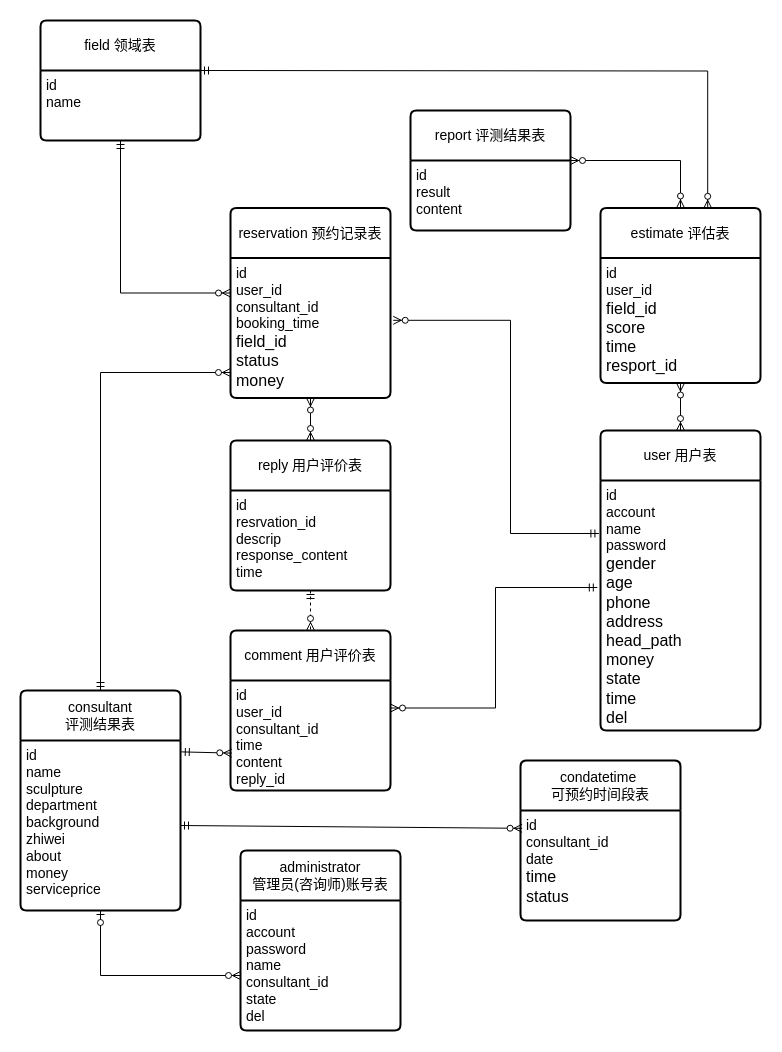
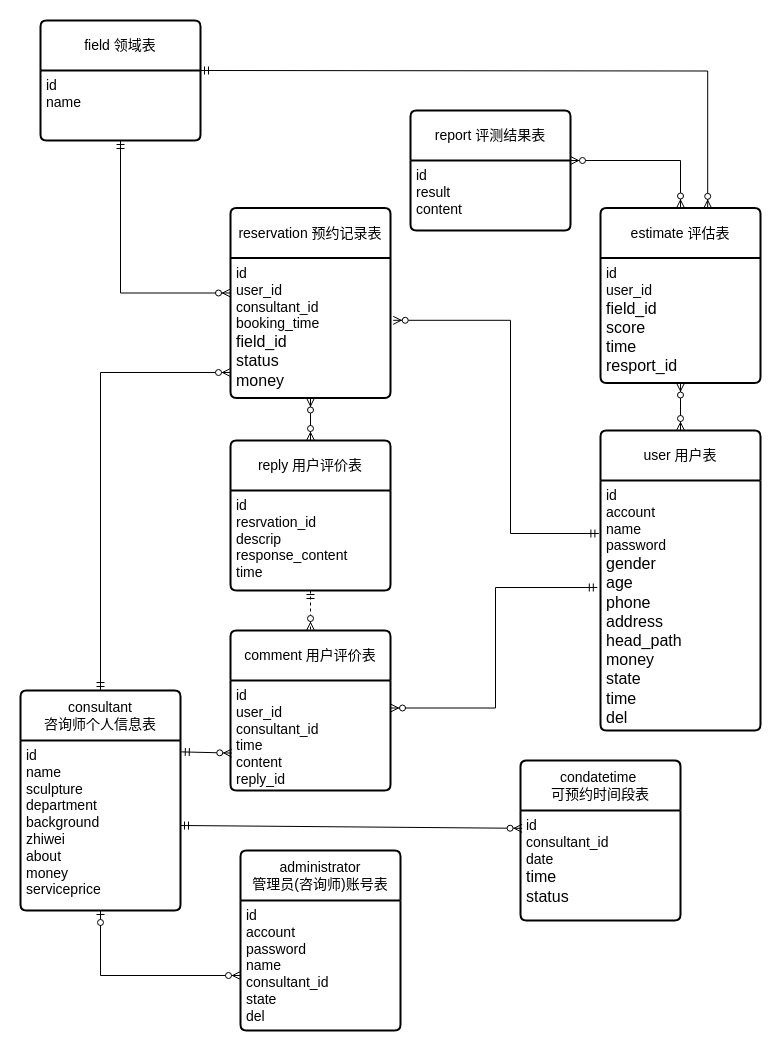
  <mxCell id="0" />
  <mxCell id="1" parent="0" />
  <mxCell id="2" style="edgeStyle=none;rounded=0;orthogonalLoop=1;jettySize=auto;html=1;" edge="1" parent="1" source="24" target="23"><mxGeometry relative="1" as="geometry" /></mxCell>
  <mxCell id="3" value="field 领域表" style="swimlane;childLayout=stackLayout;horizontal=1;startSize=50;horizontalStack=0;rounded=1;fontSize=14;fontStyle=0;strokeWidth=2;resizeParent=0;resizeLast=1;shadow=0;dashed=0;align=center;arcSize=4;whiteSpace=wrap;html=1;" vertex="1" parent="1"><mxGeometry x="40" width="160" height="120" as="geometry" y="20" /></mxCell>
  <mxCell id="4" value="&lt;font style=&quot;font-size: 14px;&quot;&gt;id&lt;br&gt;name&lt;/font&gt;" style="align=left;strokeColor=none;fillColor=none;spacingLeft=4;fontSize=12;verticalAlign=top;resizable=0;rotatable=0;part=1;html=1;" vertex="1" parent="3"><mxGeometry y="50" width="160" height="70" as="geometry" /></mxCell>
  <mxCell id="5" style="edgeStyle=orthogonalEdgeStyle;rounded=0;orthogonalLoop=1;jettySize=auto;html=1;exitX=0.5;exitY=1;exitDx=0;exitDy=0;" edge="1" parent="3" source="4" target="4"><mxGeometry relative="1" as="geometry" /></mxCell>
  <mxCell id="6" value="reservation 预约记录表" style="swimlane;childLayout=stackLayout;horizontal=1;startSize=50;horizontalStack=0;rounded=1;fontSize=14;fontStyle=0;strokeWidth=2;resizeParent=0;resizeLast=1;shadow=0;dashed=0;align=center;arcSize=4;whiteSpace=wrap;html=1;" vertex="1" parent="1"><mxGeometry x="230" y="207.5" width="160" height="190" as="geometry" /></mxCell>
  <mxCell id="7" value="&lt;font style=&quot;font-size: 14px;&quot;&gt;id&lt;br&gt;user_id&lt;br&gt;consultant_id&lt;br&gt;booking_time&lt;/font&gt;&lt;div&gt;&lt;font size=&quot;3&quot;&gt;field_id&lt;br&gt;status&lt;br&gt;money&lt;/font&gt;&lt;/div&gt;" style="align=left;strokeColor=none;fillColor=none;spacingLeft=4;fontSize=12;verticalAlign=top;resizable=0;rotatable=0;part=1;html=1;" vertex="1" parent="6"><mxGeometry y="50" width="160" height="140" as="geometry" /></mxCell>
  <mxCell id="8" value="estimate 评估表" style="swimlane;childLayout=stackLayout;horizontal=1;startSize=50;horizontalStack=0;rounded=1;fontSize=14;fontStyle=0;strokeWidth=2;resizeParent=0;resizeLast=1;shadow=0;dashed=0;align=center;arcSize=4;whiteSpace=wrap;html=1;" vertex="1" parent="1"><mxGeometry x="600" y="207.5" width="160" height="175" as="geometry" /></mxCell>
  <mxCell id="9" value="&lt;font style=&quot;font-size: 14px;&quot;&gt;id&lt;br&gt;user_id&lt;br&gt;&lt;/font&gt;&lt;div&gt;&lt;font size=&quot;3&quot;&gt;field_id&lt;br&gt;score&lt;br&gt;time&lt;br&gt;resport_id&lt;/font&gt;&lt;/div&gt;" style="align=left;strokeColor=none;fillColor=none;spacingLeft=4;fontSize=12;verticalAlign=top;resizable=0;rotatable=0;part=1;html=1;" vertex="1" parent="8"><mxGeometry y="50" width="160" height="125" as="geometry" /></mxCell>
  <mxCell id="10" value="report 评测结果表" style="swimlane;childLayout=stackLayout;horizontal=1;startSize=50;horizontalStack=0;rounded=1;fontSize=14;fontStyle=0;strokeWidth=2;resizeParent=0;resizeLast=1;shadow=0;dashed=0;align=center;arcSize=4;whiteSpace=wrap;html=1;" vertex="1" parent="1"><mxGeometry x="410" y="110" width="160" height="120" as="geometry" /></mxCell>
  <mxCell id="11" value="&lt;font style=&quot;font-size: 14px;&quot;&gt;id&lt;br&gt;result&lt;br&gt;content&lt;/font&gt;" style="align=left;strokeColor=none;fillColor=none;spacingLeft=4;fontSize=12;verticalAlign=top;resizable=0;rotatable=0;part=1;html=1;" vertex="1" parent="10"><mxGeometry y="50" width="160" height="70" as="geometry" /></mxCell>
  <mxCell id="12" style="edgeStyle=none;rounded=0;orthogonalLoop=1;jettySize=auto;html=1;exitX=0.5;exitY=1;exitDx=0;exitDy=0;" edge="1" parent="10" source="11" target="11"><mxGeometry relative="1" as="geometry" /></mxCell>
  <mxCell id="13" value="user 用户表" style="swimlane;childLayout=stackLayout;horizontal=1;startSize=50;horizontalStack=0;rounded=1;fontSize=14;fontStyle=0;strokeWidth=2;resizeParent=0;resizeLast=1;shadow=0;dashed=0;align=center;arcSize=4;whiteSpace=wrap;html=1;" vertex="1" parent="1"><mxGeometry x="600" y="430" width="160" height="300" as="geometry" /></mxCell>
  <mxCell id="14" value="&lt;font style=&quot;font-size: 14px;&quot;&gt;id&lt;br&gt;account&lt;br&gt;name&lt;br&gt;password&lt;/font&gt;&lt;div&gt;&lt;font size=&quot;3&quot;&gt;gender&lt;br&gt;age&lt;br&gt;phone&lt;/font&gt;&lt;/div&gt;&lt;div&gt;&lt;font size=&quot;3&quot;&gt;address&lt;/font&gt;&lt;/div&gt;&lt;div&gt;&lt;font size=&quot;3&quot;&gt;head_path&lt;br&gt;money&lt;br&gt;state&lt;br&gt;time&lt;br&gt;del&lt;/font&gt;&lt;/div&gt;" style="align=left;strokeColor=none;fillColor=none;spacingLeft=4;fontSize=12;verticalAlign=top;resizable=0;rotatable=0;part=1;html=1;" vertex="1" parent="13"><mxGeometry y="50" width="160" height="250" as="geometry" /></mxCell>
  <mxCell id="15" value="condatetime&amp;nbsp;&lt;div&gt;可预约时间段表&lt;/div&gt;" style="swimlane;childLayout=stackLayout;horizontal=1;startSize=50;horizontalStack=0;rounded=1;fontSize=14;fontStyle=0;strokeWidth=2;resizeParent=0;resizeLast=1;shadow=0;dashed=0;align=center;arcSize=4;whiteSpace=wrap;html=1;" vertex="1" parent="1"><mxGeometry x="520" y="760" width="160" height="160" as="geometry" /></mxCell>
  <mxCell id="16" value="&lt;font style=&quot;font-size: 14px;&quot;&gt;id&lt;br&gt;consultant_id&lt;br&gt;date&lt;br&gt;&lt;/font&gt;&lt;div&gt;&lt;font size=&quot;3&quot;&gt;time&lt;br&gt;status&lt;br&gt;&lt;br&gt;&lt;/font&gt;&lt;/div&gt;" style="align=left;strokeColor=none;fillColor=none;spacingLeft=4;fontSize=12;verticalAlign=top;resizable=0;rotatable=0;part=1;html=1;" vertex="1" parent="15"><mxGeometry y="50" width="160" height="110" as="geometry" /></mxCell>
  <mxCell id="17" style="edgeStyle=orthogonalEdgeStyle;rounded=0;orthogonalLoop=1;jettySize=auto;html=1;exitX=0.5;exitY=1;exitDx=0;exitDy=0;" edge="1" parent="15" source="16" target="16"><mxGeometry relative="1" as="geometry" /></mxCell>
  <mxCell id="18" style="edgeStyle=orthogonalEdgeStyle;rounded=0;orthogonalLoop=1;jettySize=auto;html=1;exitX=0.5;exitY=1;exitDx=0;exitDy=0;" edge="1" parent="15" source="16" target="16"><mxGeometry relative="1" as="geometry" /></mxCell>
  <mxCell id="19" value="reply 用户评价表" style="swimlane;childLayout=stackLayout;horizontal=1;startSize=50;horizontalStack=0;rounded=1;fontSize=14;fontStyle=0;strokeWidth=2;resizeParent=0;resizeLast=1;shadow=0;dashed=0;align=center;arcSize=4;whiteSpace=wrap;html=1;" vertex="1" parent="1"><mxGeometry x="230" y="440" width="160" height="150" as="geometry" /></mxCell>
  <mxCell id="20" value="&lt;font style=&quot;font-size: 14px;&quot;&gt;id&lt;br&gt;resrvation_id&lt;br&gt;descrip&lt;br&gt;response_content&lt;br&gt;time&lt;/font&gt;" style="align=left;strokeColor=none;fillColor=none;spacingLeft=4;fontSize=12;verticalAlign=top;resizable=0;rotatable=0;part=1;html=1;" vertex="1" parent="19"><mxGeometry y="50" width="160" height="100" as="geometry" /></mxCell>
  <mxCell id="21" value="comment 用户评价表" style="swimlane;childLayout=stackLayout;horizontal=1;startSize=50;horizontalStack=0;rounded=1;fontSize=14;fontStyle=0;strokeWidth=2;resizeParent=0;resizeLast=1;shadow=0;dashed=0;align=center;arcSize=4;whiteSpace=wrap;html=1;" vertex="1" parent="1"><mxGeometry x="230" y="630" width="160" height="160" as="geometry" /></mxCell>
  <mxCell id="22" value="&lt;font style=&quot;font-size: 14px;&quot;&gt;id&lt;br&gt;user_id&lt;br&gt;consultant_id&lt;br&gt;time&lt;br&gt;content&lt;br&gt;reply_id&lt;/font&gt;" style="align=left;strokeColor=none;fillColor=none;spacingLeft=4;fontSize=12;verticalAlign=top;resizable=0;rotatable=0;part=1;html=1;" vertex="1" parent="21"><mxGeometry y="50" width="160" height="110" as="geometry" /></mxCell>
  <mxCell id="23" value="administrator&lt;div&gt;管理员(咨询师)账号表&lt;/div&gt;" style="swimlane;childLayout=stackLayout;horizontal=1;startSize=50;horizontalStack=0;rounded=1;fontSize=14;fontStyle=0;strokeWidth=2;resizeParent=0;resizeLast=1;shadow=0;dashed=0;align=center;arcSize=4;whiteSpace=wrap;html=1;" vertex="1" parent="1"><mxGeometry x="240" y="850" width="160" height="180" as="geometry" /></mxCell>
  <mxCell id="24" value="&lt;font style=&quot;font-size: 14px;&quot;&gt;id&lt;/font&gt;&lt;div&gt;&lt;font style=&quot;font-size: 14px;&quot;&gt;account&lt;br&gt;password&lt;br&gt;name&lt;br&gt;consultant_id&lt;br&gt;state&lt;br&gt;del&lt;br&gt;&lt;br&gt;&lt;/font&gt;&lt;/div&gt;" style="align=left;strokeColor=none;fillColor=none;spacingLeft=4;fontSize=12;verticalAlign=top;resizable=0;rotatable=0;part=1;html=1;" vertex="1" parent="23"><mxGeometry y="50" width="160" height="130" as="geometry" /></mxCell>
- <mxCell id="25" value="consultant&lt;div&gt;评测结果表&lt;/div&gt;" style="swimlane;childLayout=stackLayout;horizontal=1;startSize=50;horizontalStack=0;rounded=1;fontSize=14;fontStyle=0;strokeWidth=2;resizeParent=0;resizeLast=1;shadow=0;dashed=0;align=center;arcSize=4;whiteSpace=wrap;html=1;" vertex="1" parent="1"><mxGeometry x="20" y="690" width="160" height="220" as="geometry" /></mxCell>
+ <mxCell id="25" value="consultant&lt;div&gt;咨询师个人信息表&lt;/div&gt;" style="swimlane;childLayout=stackLayout;horizontal=1;startSize=50;horizontalStack=0;rounded=1;fontSize=14;fontStyle=0;strokeWidth=2;resizeParent=0;resizeLast=1;shadow=0;dashed=0;align=center;arcSize=4;whiteSpace=wrap;html=1;" vertex="1" parent="1"><mxGeometry x="20" y="690" width="160" height="220" as="geometry" /></mxCell>
  <mxCell id="26" value="&lt;font style=&quot;font-size: 14px;&quot;&gt;id&lt;/font&gt;&lt;div&gt;&lt;font style=&quot;font-size: 14px;&quot;&gt;name&lt;br&gt;sculpture&lt;br&gt;department&lt;br&gt;background&lt;br&gt;zhiwei&lt;br&gt;about&lt;br&gt;money&lt;br&gt;serviceprice&lt;br&gt;&lt;br&gt;&lt;/font&gt;&lt;/div&gt;" style="align=left;strokeColor=none;fillColor=none;spacingLeft=4;fontSize=12;verticalAlign=top;resizable=0;rotatable=0;part=1;html=1;" vertex="1" parent="25"><mxGeometry y="50" width="160" height="170" as="geometry" /></mxCell>
  <mxCell id="27" value="" style="fontSize=12;html=1;endArrow=ERzeroToMany;startArrow=ERmandOne;rounded=0;entryX=0;entryY=0.25;entryDx=0;entryDy=0;edgeStyle=orthogonalEdgeStyle;exitX=0.5;exitY=1;exitDx=0;exitDy=0;" edge="1" parent="1" source="4" target="7"><mxGeometry width="100" height="100" relative="1" as="geometry"><mxPoint x="80" y="290" as="sourcePoint" /><mxPoint x="179.5" y="285" as="targetPoint" /><Array as="points"><mxPoint x="120" y="293" /><mxPoint x="230" y="293" /></Array></mxGeometry></mxCell>
  <mxCell id="28" value="" style="edgeStyle=orthogonalEdgeStyle;fontSize=12;html=1;endArrow=ERzeroToMany;startArrow=ERmandOne;rounded=0;entryX=0.67;entryY=0.002;entryDx=0;entryDy=0;entryPerimeter=0;" edge="1" parent="1" target="8"><mxGeometry width="100" height="100" relative="1" as="geometry"><mxPoint x="200" y="70" as="sourcePoint" /><mxPoint x="270" y="-30" as="targetPoint" /></mxGeometry></mxCell>
  <mxCell id="29" value="" style="edgeStyle=orthogonalEdgeStyle;fontSize=12;html=1;endArrow=ERzeroToMany;endFill=1;startArrow=ERzeroToMany;rounded=0;exitX=1;exitY=0;exitDx=0;exitDy=0;entryX=0.5;entryY=0;entryDx=0;entryDy=0;" edge="1" parent="1" source="11" target="8"><mxGeometry width="100" height="100" relative="1" as="geometry"><mxPoint x="440" y="-20" as="sourcePoint" /><mxPoint x="590" y="-10" as="targetPoint" /><Array as="points"><mxPoint x="680" y="160" /></Array></mxGeometry></mxCell>
  <mxCell id="30" value="" style="fontSize=12;html=1;endArrow=ERzeroToMany;endFill=1;startArrow=ERzeroToMany;rounded=0;entryX=0.5;entryY=1;entryDx=0;entryDy=0;exitX=0.5;exitY=0;exitDx=0;exitDy=0;" edge="1" parent="1" source="13" target="9"><mxGeometry width="100" height="100" relative="1" as="geometry"><mxPoint x="460" y="470" as="sourcePoint" /><mxPoint x="560" y="370" as="targetPoint" /></mxGeometry></mxCell>
  <mxCell id="31" value="" style="edgeStyle=orthogonalEdgeStyle;fontSize=12;html=1;endArrow=ERzeroToMany;startArrow=ERmandOne;rounded=0;entryX=1.017;entryY=0.445;entryDx=0;entryDy=0;entryPerimeter=0;exitX=-0.01;exitY=0.212;exitDx=0;exitDy=0;exitPerimeter=0;" edge="1" parent="1" source="14" target="7"><mxGeometry width="100" height="100" relative="1" as="geometry"><mxPoint x="460" y="450" as="sourcePoint" /><mxPoint x="560" y="350" as="targetPoint" /><Array as="points"><mxPoint x="510" y="533" /><mxPoint x="510" y="320" /></Array></mxGeometry></mxCell>
  <mxCell id="32" value="" style="fontSize=12;html=1;endArrow=ERzeroToMany;endFill=1;startArrow=ERzeroToMany;rounded=0;entryX=0.5;entryY=1;entryDx=0;entryDy=0;exitX=0.5;exitY=0;exitDx=0;exitDy=0;" edge="1" parent="1" source="19" target="7"><mxGeometry width="100" height="100" relative="1" as="geometry"><mxPoint x="70" y="530" as="sourcePoint" /><mxPoint x="170" y="430" as="targetPoint" /></mxGeometry></mxCell>
  <mxCell id="33" value="" style="fontSize=12;html=1;endArrow=ERzeroToMany;startArrow=ERmandOne;rounded=0;entryX=0.5;entryY=0;entryDx=0;entryDy=0;exitX=0.5;exitY=1;exitDx=0;exitDy=0;dashed=1;" edge="1" parent="1" source="20" target="21"><mxGeometry width="100" height="100" relative="1" as="geometry"><mxPoint x="90" y="670" as="sourcePoint" /><mxPoint x="190" y="570" as="targetPoint" /></mxGeometry></mxCell>
  <mxCell id="34" value="" style="fontSize=12;html=1;endArrow=ERzeroToMany;startArrow=ERmandOne;rounded=0;entryX=1;entryY=0.25;entryDx=0;entryDy=0;exitX=-0.02;exitY=0.428;exitDx=0;exitDy=0;exitPerimeter=0;edgeStyle=orthogonalEdgeStyle;" edge="1" parent="1" source="14" target="22"><mxGeometry width="100" height="100" relative="1" as="geometry"><mxPoint x="460" y="710" as="sourcePoint" /><mxPoint x="490" y="570" as="targetPoint" /></mxGeometry></mxCell>
  <mxCell id="35" value="" style="fontSize=12;html=1;endArrow=ERzeroToMany;startArrow=ERzeroToOne;rounded=0;exitX=0.5;exitY=1;exitDx=0;exitDy=0;entryX=0;entryY=0.577;entryDx=0;entryDy=0;edgeStyle=orthogonalEdgeStyle;entryPerimeter=0;" edge="1" parent="1" source="26" target="24"><mxGeometry width="100" height="100" relative="1" as="geometry"><mxPoint x="20" y="967.21" as="sourcePoint" /><mxPoint x="176" y="1030" as="targetPoint" /><Array as="points"><mxPoint x="100" y="975" /></Array></mxGeometry></mxCell>
  <mxCell id="36" value="" style="fontSize=12;html=1;endArrow=ERzeroToMany;startArrow=ERmandOne;rounded=0;exitX=1.005;exitY=0.067;exitDx=0;exitDy=0;entryX=0.008;entryY=0.66;entryDx=0;entryDy=0;entryPerimeter=0;exitPerimeter=0;" edge="1" parent="1" source="26" target="22"><mxGeometry width="100" height="100" relative="1" as="geometry"><mxPoint x="-111.2" y="700" as="sourcePoint" /><mxPoint x="230" y="758.39" as="targetPoint" /></mxGeometry></mxCell>
  <mxCell id="37" value="" style="fontSize=12;html=1;endArrow=ERzeroToMany;startArrow=ERmandOne;rounded=0;edgeStyle=orthogonalEdgeStyle;exitX=0.5;exitY=0;exitDx=0;exitDy=0;" edge="1" parent="1" source="25"><mxGeometry width="100" height="100" relative="1" as="geometry"><mxPoint x="120" y="538" as="sourcePoint" /><mxPoint x="230" y="372" as="targetPoint" /><Array as="points"><mxPoint x="100" y="372" /></Array></mxGeometry></mxCell>
  <mxCell id="38" value="" style="fontSize=12;html=1;endArrow=ERzeroToMany;startArrow=ERmandOne;rounded=0;exitX=1;exitY=0.5;exitDx=0;exitDy=0;entryX=0.01;entryY=0.162;entryDx=0;entryDy=0;entryPerimeter=0;" edge="1" parent="1" source="26" target="16"><mxGeometry width="100" height="100" relative="1" as="geometry"><mxPoint x="191" y="761" as="sourcePoint" /><mxPoint x="241" y="763" as="targetPoint" /></mxGeometry></mxCell>
